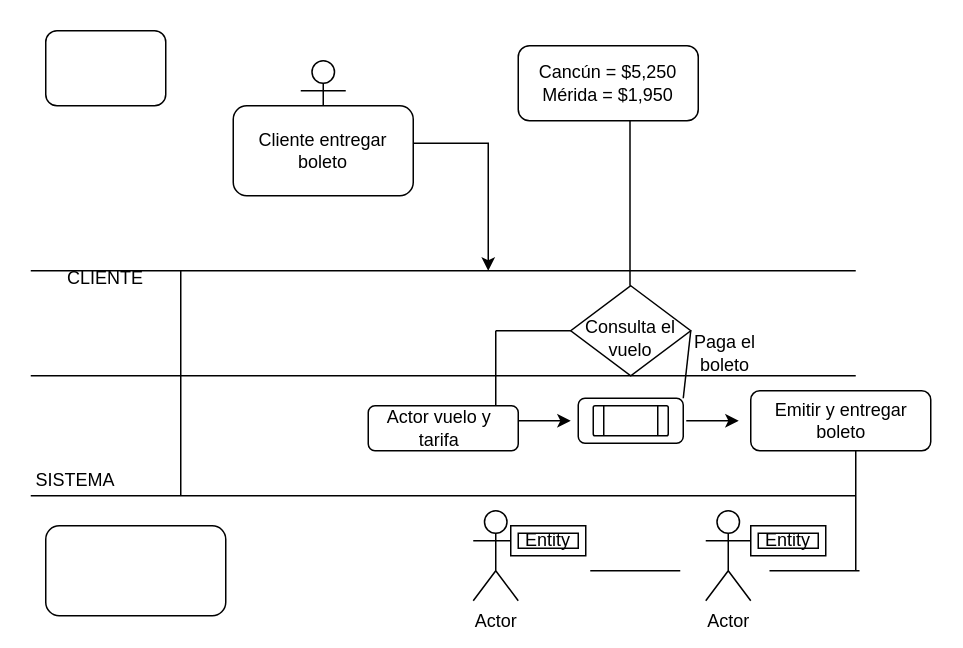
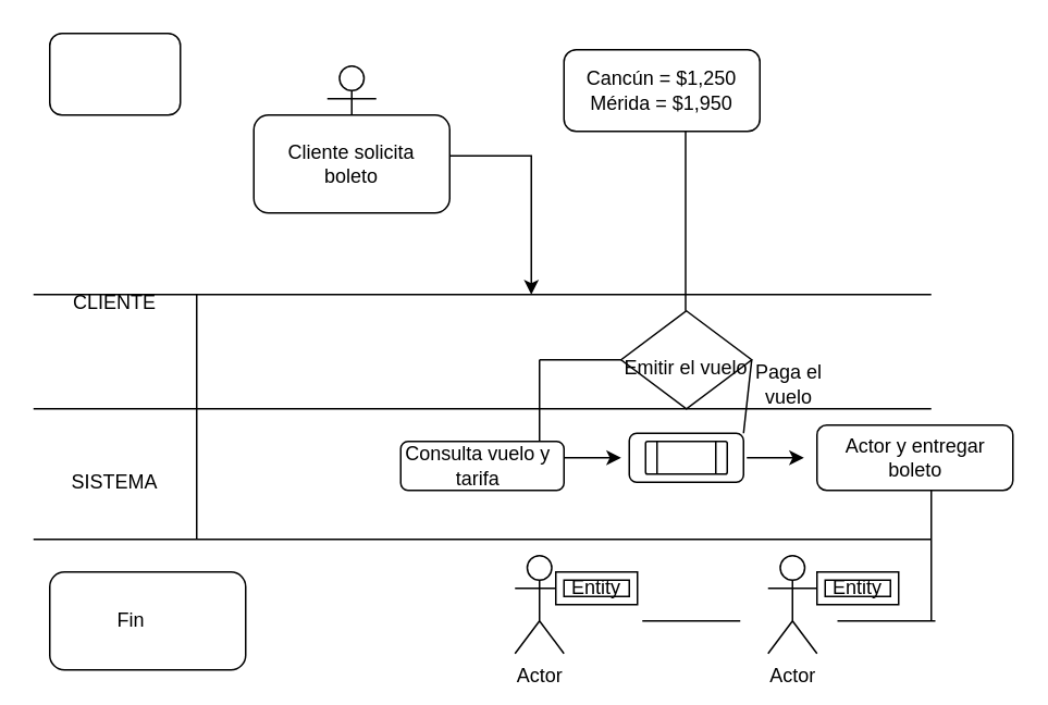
  <mxCell id="0" />
  <mxCell id="1" parent="0" />
  <mxCell id="2" value="" style="rounded=1;whiteSpace=wrap;html=1;" vertex="1" parent="1"><mxGeometry x="500" y="260" width="120" height="40" as="geometry" /></mxCell>
  <mxCell id="3" value="Actor" style="shape=umlActor;verticalLabelPosition=bottom;verticalAlign=top;html=1;outlineConnect=0;" vertex="1" parent="1"><mxGeometry x="200" y="40" width="30" height="60" as="geometry" /></mxCell>
  <mxCell id="4" value="" style="rounded=1;whiteSpace=wrap;html=1;" vertex="1" parent="1"><mxGeometry x="155" y="70" width="120" height="60" as="geometry" /></mxCell>
  <mxCell id="5" value="" style="rounded=1;whiteSpace=wrap;html=1;" vertex="1" parent="1"><mxGeometry x="30" y="20" width="80" height="50" as="geometry" /></mxCell>
  <mxCell id="6" value="" style="rounded=1;whiteSpace=wrap;html=1;" vertex="1" parent="1"><mxGeometry x="345" y="30" width="120" height="50" as="geometry" /></mxCell>
- <mxCell id="7" value="Cliente entregar boleto" style="text;html=1;align=center;verticalAlign=middle;whiteSpace=wrap;rounded=0;" vertex="1" parent="1"><mxGeometry x="170" y="85" width="90" height="30" as="geometry" /></mxCell>
- <mxCell id="8" value="Cancún = $5,250&lt;div&gt;Mérida = $1,950&lt;/div&gt;" style="text;html=1;align=center;verticalAlign=middle;whiteSpace=wrap;rounded=0;" vertex="1" parent="1"><mxGeometry x="345" y="30" width="120" height="50" as="geometry" /></mxCell>
+ <mxCell id="7" value="Cliente solicita boleto" style="text;html=1;align=center;verticalAlign=middle;whiteSpace=wrap;rounded=0;" vertex="1" parent="1"><mxGeometry x="170" y="85" width="90" height="30" as="geometry" /></mxCell>
+ <mxCell id="8" value="Cancún = $1,250&lt;div&gt;Mérida = $1,950&lt;/div&gt;" style="text;html=1;align=center;verticalAlign=middle;whiteSpace=wrap;rounded=0;" vertex="1" parent="1"><mxGeometry x="345" y="30" width="120" height="50" as="geometry" /></mxCell>
  <mxCell id="9" value="" style="endArrow=classic;html=1;rounded=0;" edge="1" parent="1"><mxGeometry width="50" height="50" relative="1" as="geometry"><mxPoint x="275" y="95" as="sourcePoint" /><mxPoint x="325" y="180" as="targetPoint" /><Array as="points"><mxPoint x="325" y="95" /></Array></mxGeometry></mxCell>
  <mxCell id="10" value="" style="endArrow=none;html=1;rounded=0;" edge="1" parent="1"><mxGeometry width="50" height="50" relative="1" as="geometry"><mxPoint x="419.5" y="190" as="sourcePoint" /><mxPoint x="419.5" y="80" as="targetPoint" /></mxGeometry></mxCell>
  <mxCell id="11" value="" style="endArrow=none;html=1;rounded=0;" edge="1" parent="1"><mxGeometry width="50" height="50" relative="1" as="geometry"><mxPoint y="180" as="sourcePoint" x="20" /><mxPoint x="570" y="180" as="targetPoint" /></mxGeometry></mxCell>
  <mxCell id="12" value="" style="endArrow=none;html=1;rounded=0;" edge="1" parent="1"><mxGeometry width="50" height="50" relative="1" as="geometry"><mxPoint y="250" as="sourcePoint" x="20" /><mxPoint x="570" y="250" as="targetPoint" /></mxGeometry></mxCell>
  <mxCell id="13" value="" style="endArrow=none;html=1;rounded=0;" edge="1" parent="1"><mxGeometry width="50" height="50" relative="1" as="geometry"><mxPoint y="330" as="sourcePoint" x="20" /><mxPoint x="570" y="330" as="targetPoint" /></mxGeometry></mxCell>
  <mxCell id="14" value="CLIENTE" style="text;html=1;align=center;verticalAlign=middle;whiteSpace=wrap;rounded=0;" vertex="1" parent="1"><mxGeometry x="40" y="170" width="60" height="30" as="geometry" /></mxCell>
- <mxCell id="15" value="SISTEMA" style="text;html=1;align=center;verticalAlign=middle;whiteSpace=wrap;rounded=0;" vertex="1" parent="1"><mxGeometry x="20" y="305" width="60" height="30" as="geometry" /></mxCell>
+ <mxCell id="15" value="SISTEMA" style="text;html=1;align=center;verticalAlign=middle;whiteSpace=wrap;rounded=0;" vertex="1" parent="1"><mxGeometry x="40" y="280" width="60" height="30" as="geometry" /></mxCell>
  <mxCell id="16" value="" style="endArrow=none;html=1;rounded=0;" edge="1" parent="1"><mxGeometry width="50" height="50" relative="1" as="geometry"><mxPoint x="120" y="330" as="sourcePoint" /><mxPoint x="120" y="180" as="targetPoint" /></mxGeometry></mxCell>
  <mxCell id="17" value="" style="rhombus;whiteSpace=wrap;html=1;" vertex="1" parent="1"><mxGeometry x="380" y="190" width="80" height="60" as="geometry" /></mxCell>
- <mxCell id="18" value="Consulta el vuelo" style="text;html=1;align=center;verticalAlign=middle;whiteSpace=wrap;rounded=0;" vertex="1" parent="1"><mxGeometry x="375" y="210" width="90" height="30" as="geometry" /></mxCell>
+ <mxCell id="18" value="Emitir el vuelo" style="text;html=1;align=center;verticalAlign=middle;whiteSpace=wrap;rounded=0;" vertex="1" parent="1"><mxGeometry x="375" y="210" width="90" height="30" as="geometry" /></mxCell>
  <mxCell id="19" value="" style="endArrow=none;html=1;rounded=0;" edge="1" parent="1"><mxGeometry width="50" height="50" relative="1" as="geometry"><mxPoint x="330" y="220" as="sourcePoint" /><mxPoint x="380" y="220" as="targetPoint" /></mxGeometry></mxCell>
  <mxCell id="20" value="" style="endArrow=none;html=1;rounded=0;" edge="1" parent="1"><mxGeometry width="50" height="50" relative="1" as="geometry"><mxPoint x="330" y="270" as="sourcePoint" /><mxPoint x="330" y="220" as="targetPoint" /><Array as="points" /></mxGeometry></mxCell>
  <mxCell id="21" value="" style="rounded=1;whiteSpace=wrap;html=1;" vertex="1" parent="1"><mxGeometry x="245" y="270" width="100" height="30" as="geometry" /></mxCell>
- <mxCell id="22" value="Actor vuelo y tarifa" style="text;html=1;align=center;verticalAlign=middle;whiteSpace=wrap;rounded=0;" vertex="1" parent="1"><mxGeometry x="245" y="270" width="95" height="30" as="geometry" /></mxCell>
+ <mxCell id="22" value="Consulta vuelo y tarifa" style="text;html=1;align=center;verticalAlign=middle;whiteSpace=wrap;rounded=0;" vertex="1" parent="1"><mxGeometry x="245" y="270" width="95" height="30" as="geometry" /></mxCell>
  <mxCell id="23" value="" style="endArrow=classic;html=1;rounded=0;" edge="1" parent="1"><mxGeometry width="50" height="50" relative="1" as="geometry"><mxPoint x="345" y="280" as="sourcePoint" /><mxPoint x="380" y="280" as="targetPoint" /></mxGeometry></mxCell>
  <mxCell id="24" value="" style="rounded=1;whiteSpace=wrap;html=1;" vertex="1" parent="1"><mxGeometry x="385" y="265" width="70" height="30" as="geometry" /></mxCell>
  <mxCell id="25" value="" style="verticalLabelPosition=bottom;verticalAlign=top;html=1;shape=process;whiteSpace=wrap;rounded=1;size=0.14;arcSize=6;labelBackgroundColor=#1A1A1A;labelBorderColor=#330033;fontColor=#000000;" vertex="1" parent="1"><mxGeometry x="395" y="270" width="50" height="20" as="geometry" /></mxCell>
  <mxCell id="26" value="" style="endArrow=classic;html=1;rounded=0;" edge="1" parent="1"><mxGeometry width="50" height="50" relative="1" as="geometry"><mxPoint x="457" y="280" as="sourcePoint" /><mxPoint x="492" y="280" as="targetPoint" /></mxGeometry></mxCell>
- <mxCell id="27" value="Emitir y entregar boleto" style="text;html=1;align=center;verticalAlign=middle;whiteSpace=wrap;rounded=0;" vertex="1" parent="1"><mxGeometry x="512.5" y="265" width="95" height="30" as="geometry" /></mxCell>
+ <mxCell id="27" value="Actor y entregar boleto" style="text;html=1;align=center;verticalAlign=middle;whiteSpace=wrap;rounded=0;" vertex="1" parent="1"><mxGeometry x="512.5" y="265" width="95" height="30" as="geometry" /></mxCell>
  <mxCell id="28" value="" style="endArrow=none;html=1;rounded=0;exitX=1;exitY=0;exitDx=0;exitDy=0;" edge="1" parent="1" source="24"><mxGeometry width="50" height="50" relative="1" as="geometry"><mxPoint x="440" y="260" as="sourcePoint" /><mxPoint x="460" y="220" as="targetPoint" /></mxGeometry></mxCell>
- <mxCell id="29" value="Paga el boleto" style="text;html=1;align=center;verticalAlign=middle;whiteSpace=wrap;rounded=0;" vertex="1" parent="1"><mxGeometry x="452.5" y="220" width="60" height="30" as="geometry" /></mxCell>
+ <mxCell id="29" value="Paga el vuelo" style="text;html=1;align=center;verticalAlign=middle;whiteSpace=wrap;rounded=0;" vertex="1" parent="1"><mxGeometry x="452.5" y="220" width="60" height="30" as="geometry" /></mxCell>
  <mxCell id="30" value="" style="endArrow=none;html=1;rounded=0;" edge="1" parent="1"><mxGeometry width="50" height="50" relative="1" as="geometry"><mxPoint x="570" y="380" as="sourcePoint" /><mxPoint x="570" y="300" as="targetPoint" /></mxGeometry></mxCell>
  <mxCell id="31" value="" style="endArrow=none;html=1;rounded=0;" edge="1" parent="1"><mxGeometry width="50" height="50" relative="1" as="geometry"><mxPoint x="512.5" y="380" as="sourcePoint" /><mxPoint x="572.5" y="380" as="targetPoint" /></mxGeometry></mxCell>
  <mxCell id="32" value="Actor" style="shape=umlActor;verticalLabelPosition=bottom;verticalAlign=top;html=1;outlineConnect=0;" vertex="1" parent="1"><mxGeometry x="470" y="340" width="30" height="60" as="geometry" /></mxCell>
  <mxCell id="33" value="Entity" style="shape=ext;margin=3;double=1;whiteSpace=wrap;html=1;align=center;" vertex="1" parent="1"><mxGeometry x="500" y="350" width="50" height="20" as="geometry" /></mxCell>
  <mxCell id="34" value="" style="endArrow=none;html=1;rounded=0;" edge="1" parent="1"><mxGeometry width="50" height="50" relative="1" as="geometry"><mxPoint x="393" y="380" as="sourcePoint" /><mxPoint x="453" y="380" as="targetPoint" /></mxGeometry></mxCell>
  <mxCell id="35" value="Actor" style="shape=umlActor;verticalLabelPosition=bottom;verticalAlign=top;html=1;outlineConnect=0;" vertex="1" parent="1"><mxGeometry x="315" y="340" width="30" height="60" as="geometry" /></mxCell>
  <mxCell id="36" value="Entity" style="shape=ext;margin=3;double=1;whiteSpace=wrap;html=1;align=center;" vertex="1" parent="1"><mxGeometry x="340" y="350" width="50" height="20" as="geometry" /></mxCell>
  <mxCell id="37" value="" style="rounded=1;whiteSpace=wrap;html=1;" vertex="1" parent="1"><mxGeometry x="30" y="350" width="120" height="60" as="geometry" /></mxCell>
+ <mxCell id="38" value="Fin" style="text;html=1;align=center;verticalAlign=middle;whiteSpace=wrap;rounded=0;" vertex="1" parent="1"><mxGeometry x="50" y="365" width="60" height="30" as="geometry" /></mxCell>
